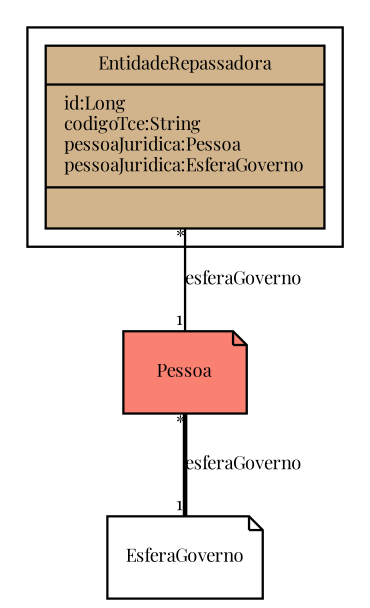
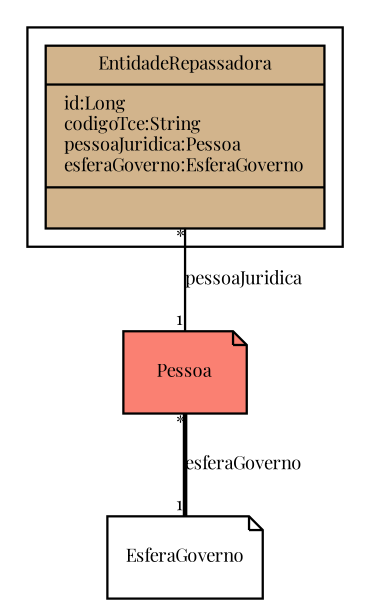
  digraph {
    fontname="Playfair Display"
    fontsize=8
    node [fontname="Playfair Display" fontsize=8 shape=note style=filled]
    edge [arrowhead=none fontname="Playfair Display" fontsize=8 headlabel=1 taillabel="*"]
-   n1 [fillcolor=tan label="{EntidadeRepassadora|id:Long\lcodigoTce:String\lpessoaJuridica:Pessoa\lpessoaJuridica:EsferaGoverno\l|\l}" shape=record]
+   n1 [fillcolor=tan label="{EntidadeRepassadora|id:Long\lcodigoTce:String\lpessoaJuridica:Pessoa\lesferaGoverno:EsferaGoverno\l|\l}" shape=record]
    Pessoa [fillcolor=salmon]
    EsferaGoverno [fillcolor=white]
    subgraph cluster_1 {
      n1
    }
-   n1 -> Pessoa [label=esferaGoverno style=solid]
+   n1 -> Pessoa [label=pessoaJuridica style=solid]
    Pessoa -> EsferaGoverno [label=esferaGoverno style=bold]
  }
